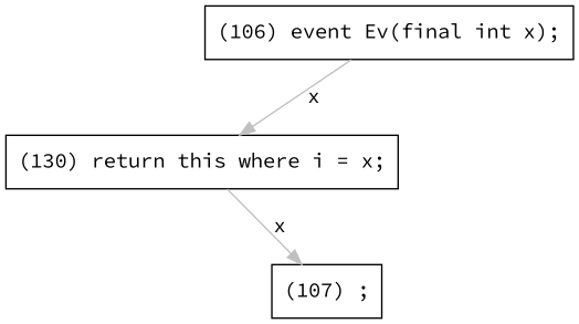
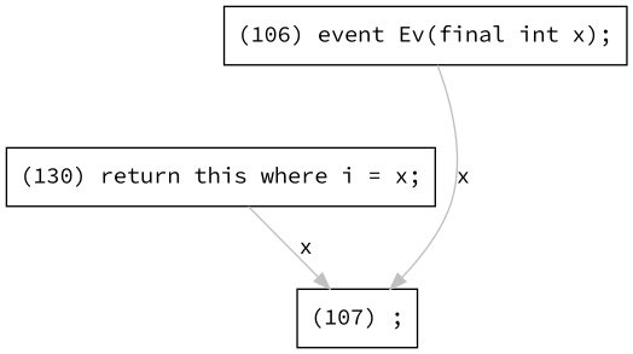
  digraph {
    fontname="Source Code Pro"
    node [fontname="Source Code Pro" shape=box]
    edge [color=grey fontname="Source Code Pro"]
    "(106) event Ev(final int x);"
    "(130) return this where i = x;"
    n3 [label="(107) ;"]
-   "(106) event Ev(final int x);" -> "(130) return this where i = x;" [label=x]
+   "(106) event Ev(final int x);" -> n3 [label=x]
    "(130) return this where i = x;" -> n3 [label=x]
  }
